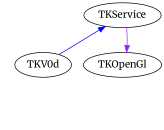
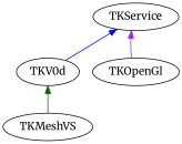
  digraph {
    fontname=Merriweather
    node [fontname=Merriweather]
    edge [dir=back fontname=Merriweather style=solid]
    n1 [label=TKV0d]
    TKService
    TKOpenGl
+   TKMeshVS
+   n1 -> TKMeshVS [color=darkgreen]
    TKService -> n1 [color=blue]
-   TKOpenGl -> TKService [color=purple]
+   TKService -> TKOpenGl [color=purple]
  }
